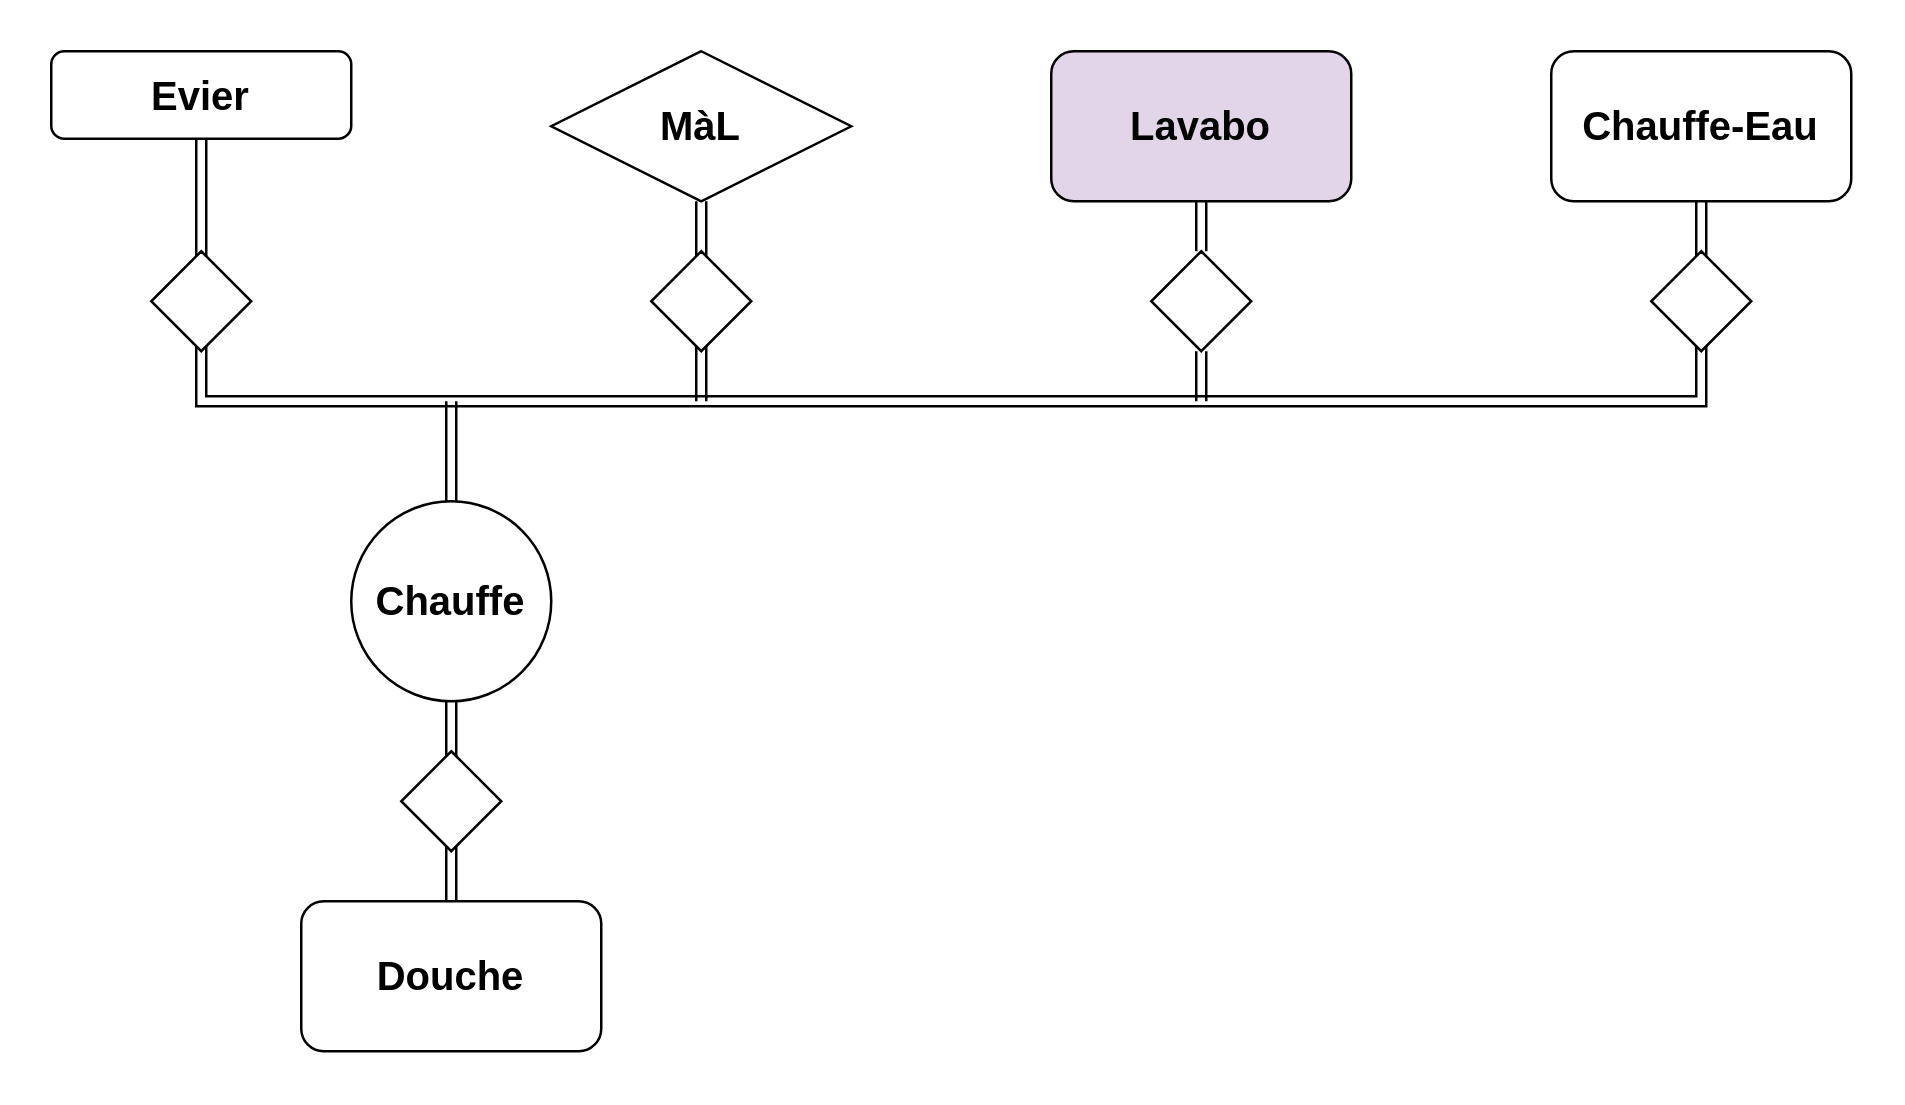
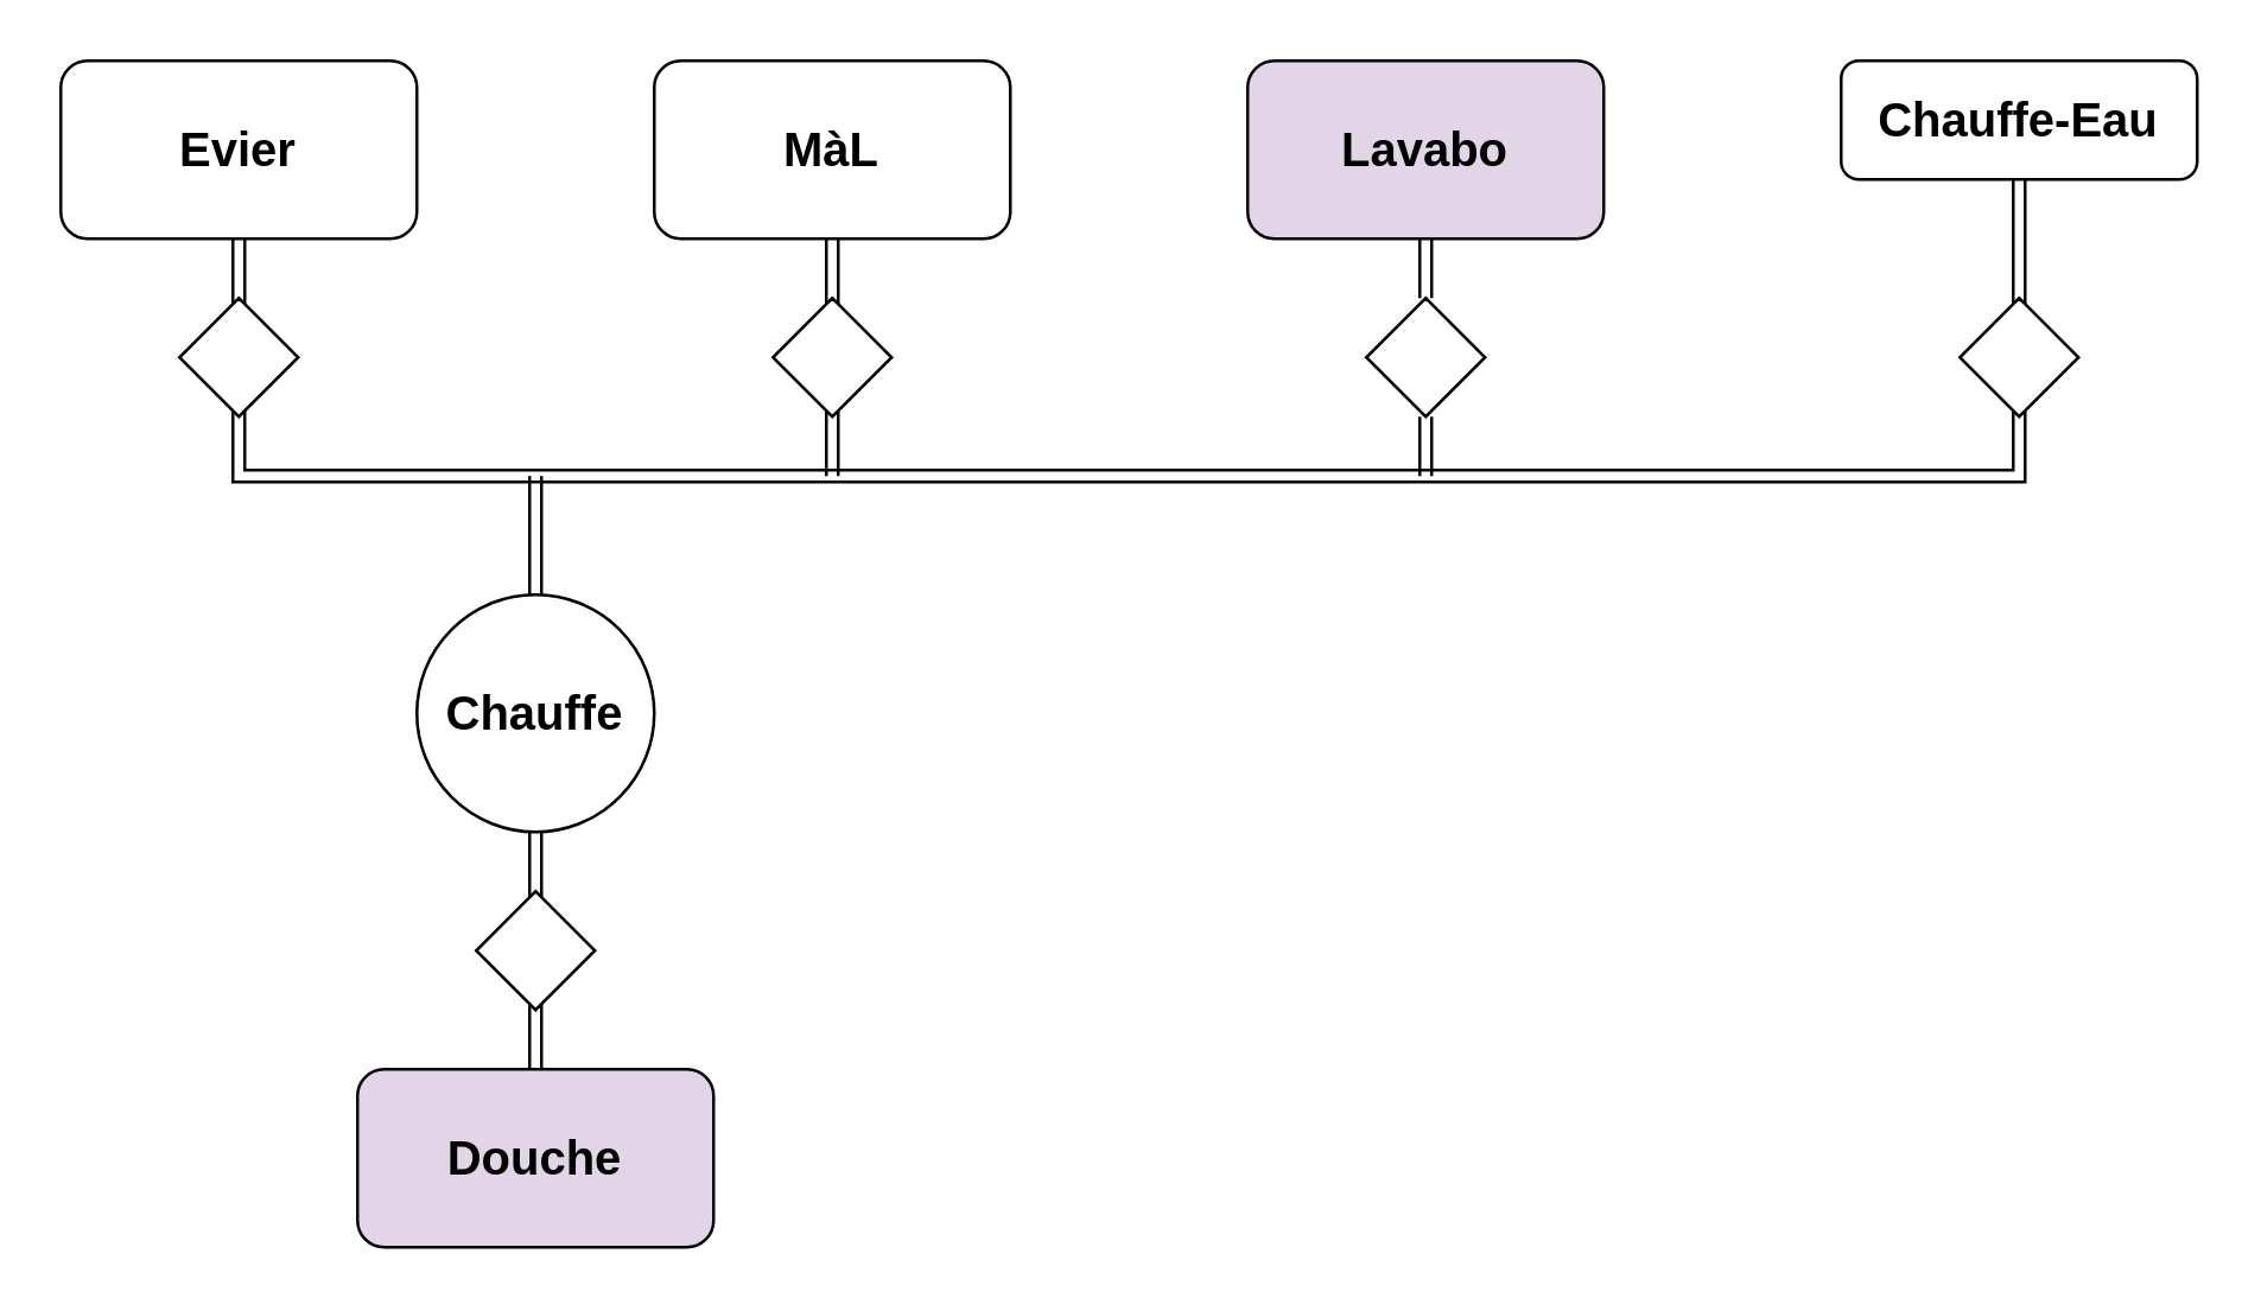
  <mxCell id="0" />
  <mxCell id="1" parent="0" />
- <mxCell id="2" value="&lt;font style=&quot;font-size: 16px&quot;&gt;&lt;b&gt;Evier&lt;/b&gt;&lt;/font&gt;" style="rounded=1;whiteSpace=wrap;html=1;" vertex="1" parent="1"><mxGeometry x="20" y="20" width="120" height="35" as="geometry" /></mxCell>
+ <mxCell id="2" value="&lt;font style=&quot;font-size: 16px&quot;&gt;&lt;b&gt;Evier&lt;/b&gt;&lt;/font&gt;" style="rounded=1;whiteSpace=wrap;html=1;" vertex="1" parent="1"><mxGeometry y="20" width="120" height="60" as="geometry" x="20" /></mxCell>
  <mxCell id="3" style="edgeStyle=orthogonalEdgeStyle;shape=link;rounded=0;orthogonalLoop=1;jettySize=auto;html=1;exitX=0.5;exitY=1;exitDx=0;exitDy=0;" edge="1" parent="1" source="4"><mxGeometry relative="1" as="geometry"><mxPoint x="280" y="160" as="targetPoint" /></mxGeometry></mxCell>
- <mxCell id="4" value="&lt;font style=&quot;font-size: 16px&quot;&gt;&lt;b&gt;MàL&lt;br&gt;&lt;/b&gt;&lt;/font&gt;" style="rhombus;whiteSpace=wrap;html=1;" vertex="1" parent="1"><mxGeometry x="220" y="20" width="120" height="60" as="geometry" /></mxCell>
+ <mxCell id="4" value="&lt;font style=&quot;font-size: 16px&quot;&gt;&lt;b&gt;MàL&lt;br&gt;&lt;/b&gt;&lt;/font&gt;" style="rounded=1;whiteSpace=wrap;html=1;" vertex="1" parent="1"><mxGeometry x="220" y="20" width="120" height="60" as="geometry" /></mxCell>
  <mxCell id="5" style="edgeStyle=orthogonalEdgeStyle;shape=link;rounded=0;orthogonalLoop=1;jettySize=auto;html=1;exitX=0.5;exitY=1;exitDx=0;exitDy=0;" edge="1" parent="1" source="15"><mxGeometry relative="1" as="geometry"><mxPoint x="480" y="160" as="targetPoint" /></mxGeometry></mxCell>
  <mxCell id="6" value="&lt;font style=&quot;font-size: 16px&quot;&gt;&lt;b&gt;Lavabo&lt;br&gt;&lt;/b&gt;&lt;/font&gt;" style="rounded=1;whiteSpace=wrap;html=1;fillColor=#e1d5e7;" vertex="1" parent="1"><mxGeometry x="420" y="20" width="120" height="60" as="geometry" /></mxCell>
  <mxCell id="7" style="edgeStyle=orthogonalEdgeStyle;shape=link;rounded=0;orthogonalLoop=1;jettySize=auto;html=1;exitX=0.5;exitY=1;exitDx=0;exitDy=0;entryX=0.5;entryY=1;entryDx=0;entryDy=0;strokeColor=#000000;shadow=0;comic=0;" edge="1" parent="1" source="8" target="2"><mxGeometry relative="1" as="geometry"><Array as="points"><mxPoint x="680" y="160" /><mxPoint x="80" y="160" /></Array></mxGeometry></mxCell>
- <mxCell id="8" value="&lt;font style=&quot;font-size: 16px&quot;&gt;&lt;b&gt;Chauffe-Eau&lt;br&gt;&lt;/b&gt;&lt;/font&gt;" style="rounded=1;whiteSpace=wrap;html=1;" vertex="1" parent="1"><mxGeometry x="620" y="20" width="120" height="60" as="geometry" /></mxCell>
+ <mxCell id="8" value="&lt;font style=&quot;font-size: 16px&quot;&gt;&lt;b&gt;Chauffe-Eau&lt;br&gt;&lt;/b&gt;&lt;/font&gt;" style="rounded=1;whiteSpace=wrap;html=1;" vertex="1" parent="1"><mxGeometry x="620" y="20" width="120" height="40" as="geometry" /></mxCell>
  <mxCell id="9" style="edgeStyle=orthogonalEdgeStyle;shape=link;rounded=0;orthogonalLoop=1;jettySize=auto;html=1;exitX=0.5;exitY=0;exitDx=0;exitDy=0;entryX=0.5;entryY=1;entryDx=0;entryDy=0;" edge="1" parent="1" source="10" target="12"><mxGeometry relative="1" as="geometry" /></mxCell>
- <mxCell id="10" value="&lt;font style=&quot;font-size: 16px&quot;&gt;&lt;b&gt;Douche&lt;br&gt;&lt;/b&gt;&lt;/font&gt;" style="rounded=1;whiteSpace=wrap;html=1;" vertex="1" parent="1"><mxGeometry x="120" y="360" width="120" height="60" as="geometry" /></mxCell>
+ <mxCell id="10" value="&lt;font style=&quot;font-size: 16px&quot;&gt;&lt;b&gt;Douche&lt;br&gt;&lt;/b&gt;&lt;/font&gt;" style="rounded=1;whiteSpace=wrap;html=1;fillColor=#e1d5e7;" vertex="1" parent="1"><mxGeometry x="120" y="360" width="120" height="60" as="geometry" /></mxCell>
  <mxCell id="11" style="shape=link;rounded=0;comic=0;orthogonalLoop=1;jettySize=auto;html=1;exitX=0.5;exitY=0;exitDx=0;exitDy=0;shadow=0;strokeColor=#000000;" edge="1" parent="1" source="12"><mxGeometry relative="1" as="geometry"><mxPoint x="180" y="160" as="targetPoint" /></mxGeometry></mxCell>
  <mxCell id="12" value="&lt;b&gt;&lt;font style=&quot;font-size: 16px&quot;&gt;Chauffe&lt;/font&gt;&lt;/b&gt;" style="ellipse;whiteSpace=wrap;html=1;aspect=fixed;" vertex="1" parent="1"><mxGeometry x="140" y="200" width="80" height="80" as="geometry" /></mxCell>
  <mxCell id="13" value="" style="rhombus;whiteSpace=wrap;html=1;" vertex="1" parent="1"><mxGeometry x="60" y="100" width="40" height="40" as="geometry" /></mxCell>
  <mxCell id="14" value="" style="rhombus;whiteSpace=wrap;html=1;" vertex="1" parent="1"><mxGeometry x="260" y="100" width="40" height="40" as="geometry" /></mxCell>
  <mxCell id="15" value="" style="rhombus;whiteSpace=wrap;html=1;" vertex="1" parent="1"><mxGeometry x="460" y="100" width="40" height="40" as="geometry" /></mxCell>
  <mxCell id="16" style="edgeStyle=orthogonalEdgeStyle;shape=link;rounded=0;orthogonalLoop=1;jettySize=auto;html=1;exitX=0.5;exitY=1;exitDx=0;exitDy=0;" edge="1" parent="1" source="6" target="15"><mxGeometry relative="1" as="geometry"><mxPoint x="480" y="160" as="targetPoint" /><mxPoint x="480" y="70" as="sourcePoint" /></mxGeometry></mxCell>
  <mxCell id="17" value="" style="rhombus;whiteSpace=wrap;html=1;" vertex="1" parent="1"><mxGeometry x="660" y="100" width="40" height="40" as="geometry" /></mxCell>
  <mxCell id="18" value="" style="rhombus;whiteSpace=wrap;html=1;" vertex="1" parent="1"><mxGeometry x="160" y="300" width="40" height="40" as="geometry" /></mxCell>
